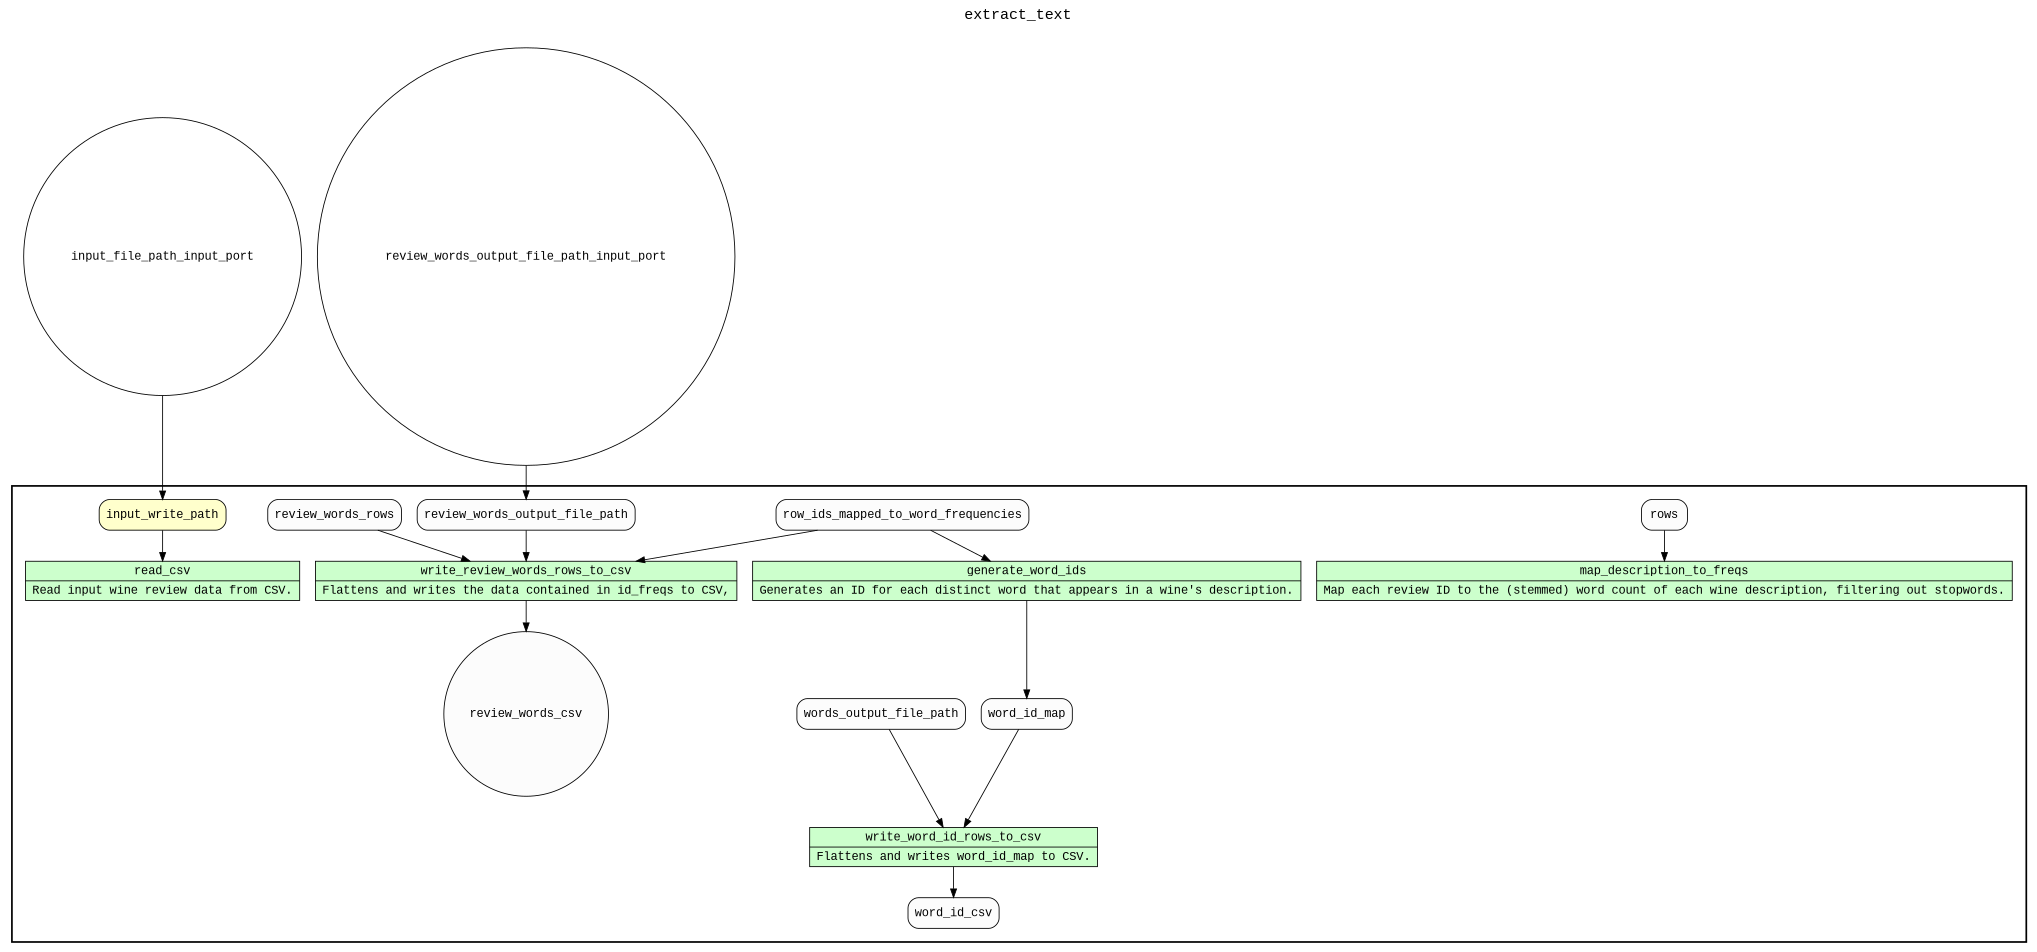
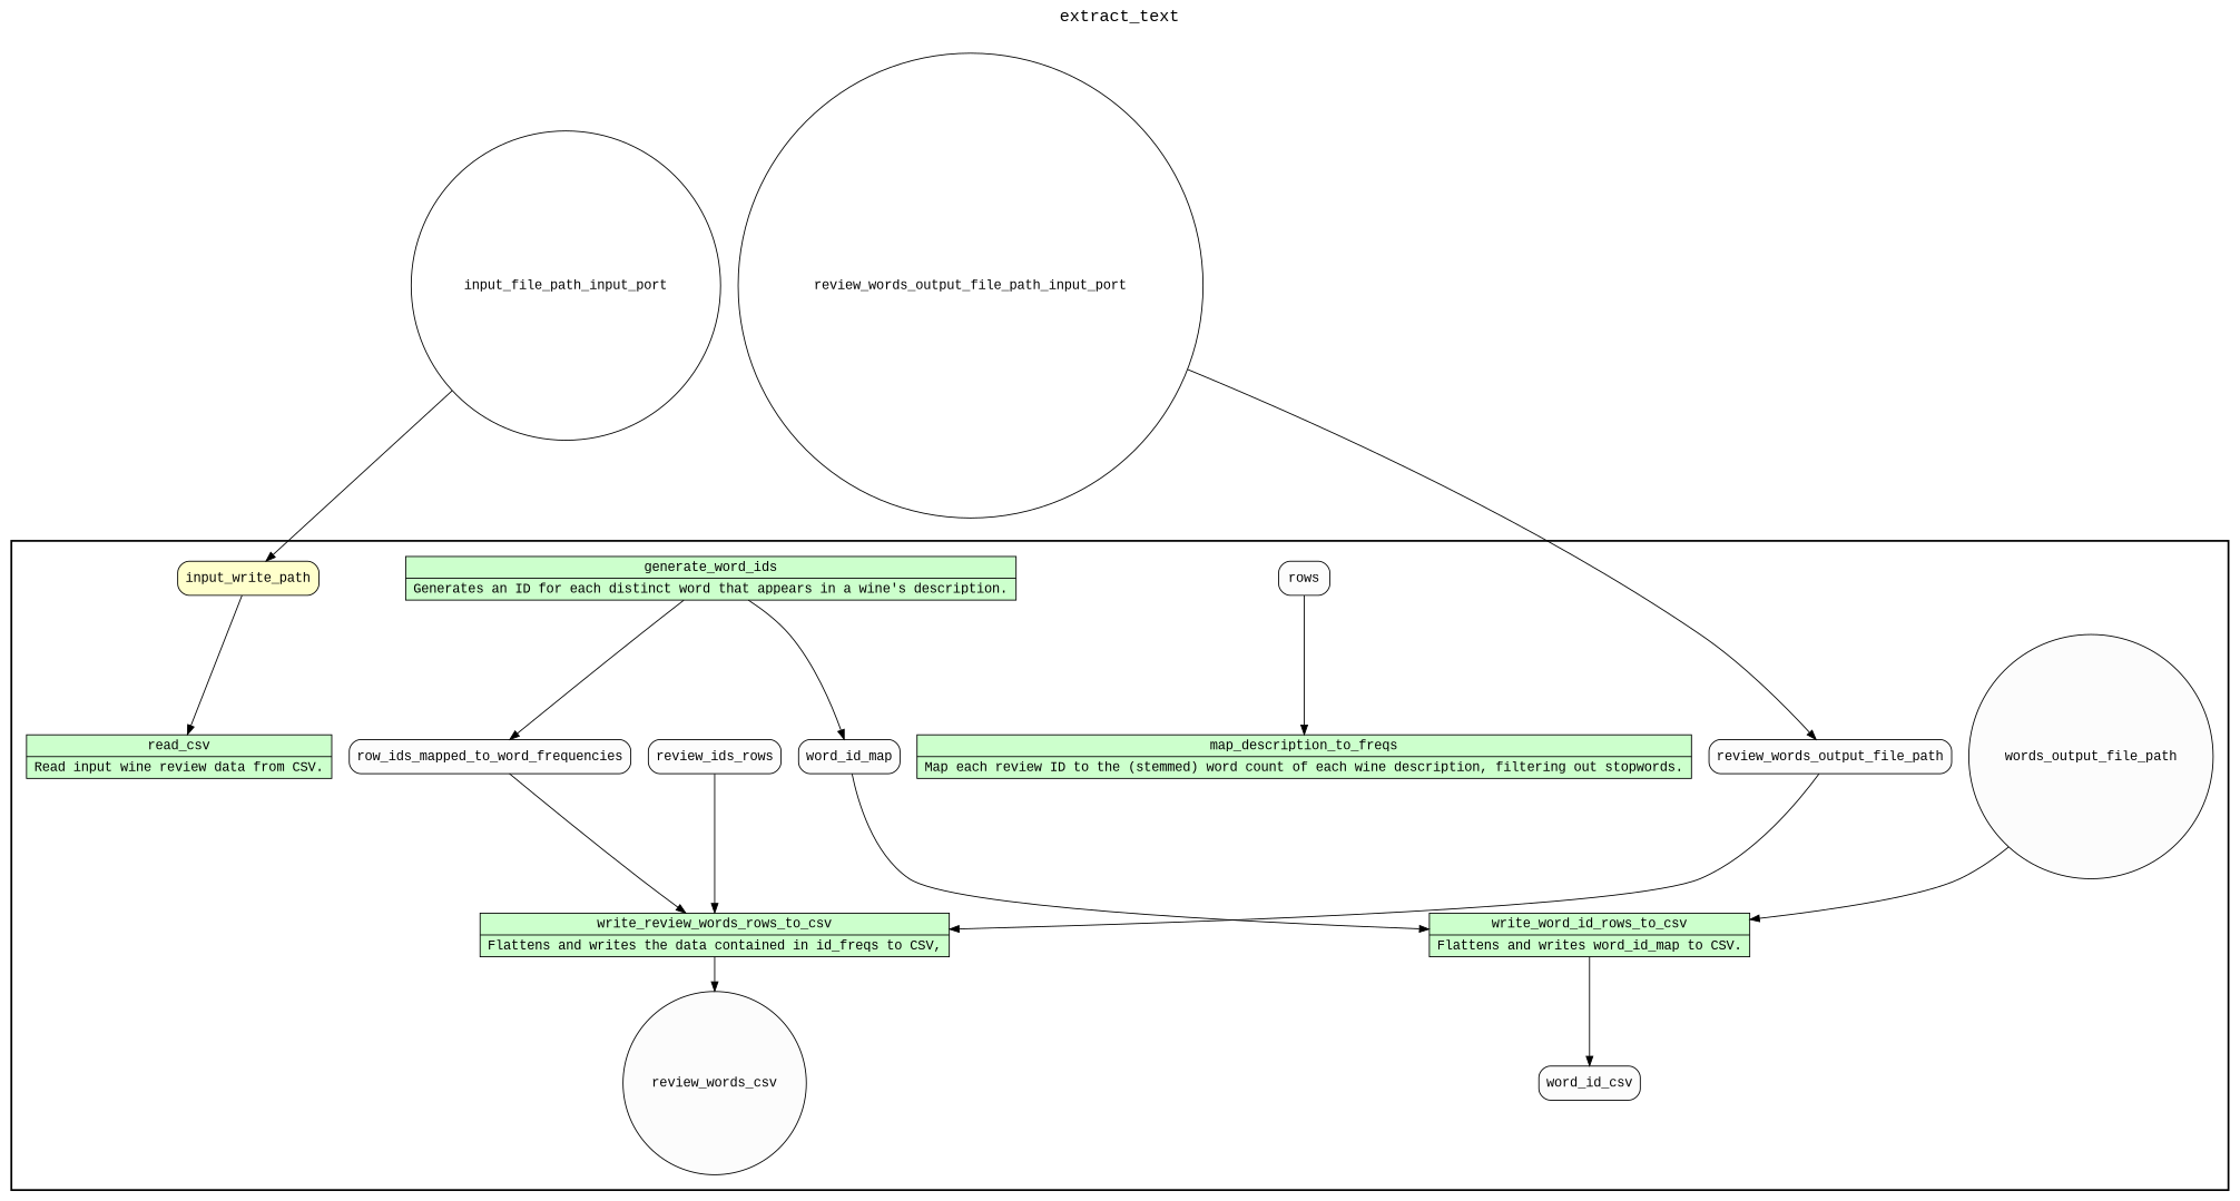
  digraph {
    fontname="Liberation Mono"
    fontsize=18
    label=extract_text
    labelloc=t
    rankdir=TB
    node [fillcolor="#FCFCFC" fontname="Liberation Mono" peripheries=1 shape=box style="rounded,filled"]
    edge [fontname="Liberation Mono"]
    n1 [fillcolor="#CCFFCC" label="{<f0> read_csv |<f1> Read input wine review data from CSV.}" rankdir=LR shape=record style=filled]
    rows
    n3 [fillcolor="#CCFFCC" label="{<f0> map_description_to_freqs |<f1> Map each review ID to the (stemmed) word count of each wine description, filtering out stopwords.}" rankdir=LR shape=record style=filled]
    row_ids_mapped_to_word_frequencies
    n5 [fillcolor="#CCFFCC" label="{<f0> generate_word_ids |<f1> Generates an ID for each distinct word that appears in a wine's description.}" rankdir=LR shape=record style=filled]
    word_id_map
    n7 [fillcolor="#CCFFCC" label="{<f0> write_word_id_rows_to_csv |<f1> Flattens and writes word_id_map to CSV.}" rankdir=LR shape=record style=filled]
    word_id_csv
    n9 [fillcolor="#CCFFCC" label="{<f0> write_review_words_rows_to_csv |<f1> Flattens and writes the data contained in id_freqs to CSV,}" rankdir=LR shape=record style=filled]
    review_words_csv [shape=circle]
    n11 [fillcolor="#FFFFCC" label=input_write_path]
-   words_output_file_path
+   words_output_file_path [shape=circle]
    review_words_output_file_path
-   review_words_rows
+   review_words_rows [label=review_ids_rows]
    input_file_path_input_port [fillcolor="#FFFFFF" shape=circle width=0.2]
    review_words_output_file_path_input_port [fillcolor="#FFFFFF" shape=circle width=0.2]
    subgraph cluster_1 {
      color=black
      label=""
      penwidth=2
      subgraph cluster_2 {
        color=white
        label=""
        penwidth=2
        n1
        rows
        n3
        row_ids_mapped_to_word_frequencies
        n5
        word_id_map
        n7
        word_id_csv
        n9
        review_words_csv
        n11
        words_output_file_path
        review_words_output_file_path
        review_words_rows
      }
    }
    subgraph cluster_3 {
      color=white
      label=""
      subgraph cluster_4 {
        color=white
        label=""
      }
    }
    subgraph cluster_5 {
      color=white
      label=""
      subgraph cluster_6 {
        color=white
        label=""
        input_file_path_input_port
        review_words_output_file_path_input_port
      }
    }
    rows -> n3
-   row_ids_mapped_to_word_frequencies -> n5
+   n5 -> row_ids_mapped_to_word_frequencies
    row_ids_mapped_to_word_frequencies -> n9
    n5 -> word_id_map
    word_id_map -> n7
    n7 -> word_id_csv
    n9 -> review_words_csv
    n11 -> n1
    words_output_file_path -> n7
    review_words_output_file_path -> n9
    review_words_rows -> n9
    input_file_path_input_port -> n11
    review_words_output_file_path_input_port -> review_words_output_file_path
  }
